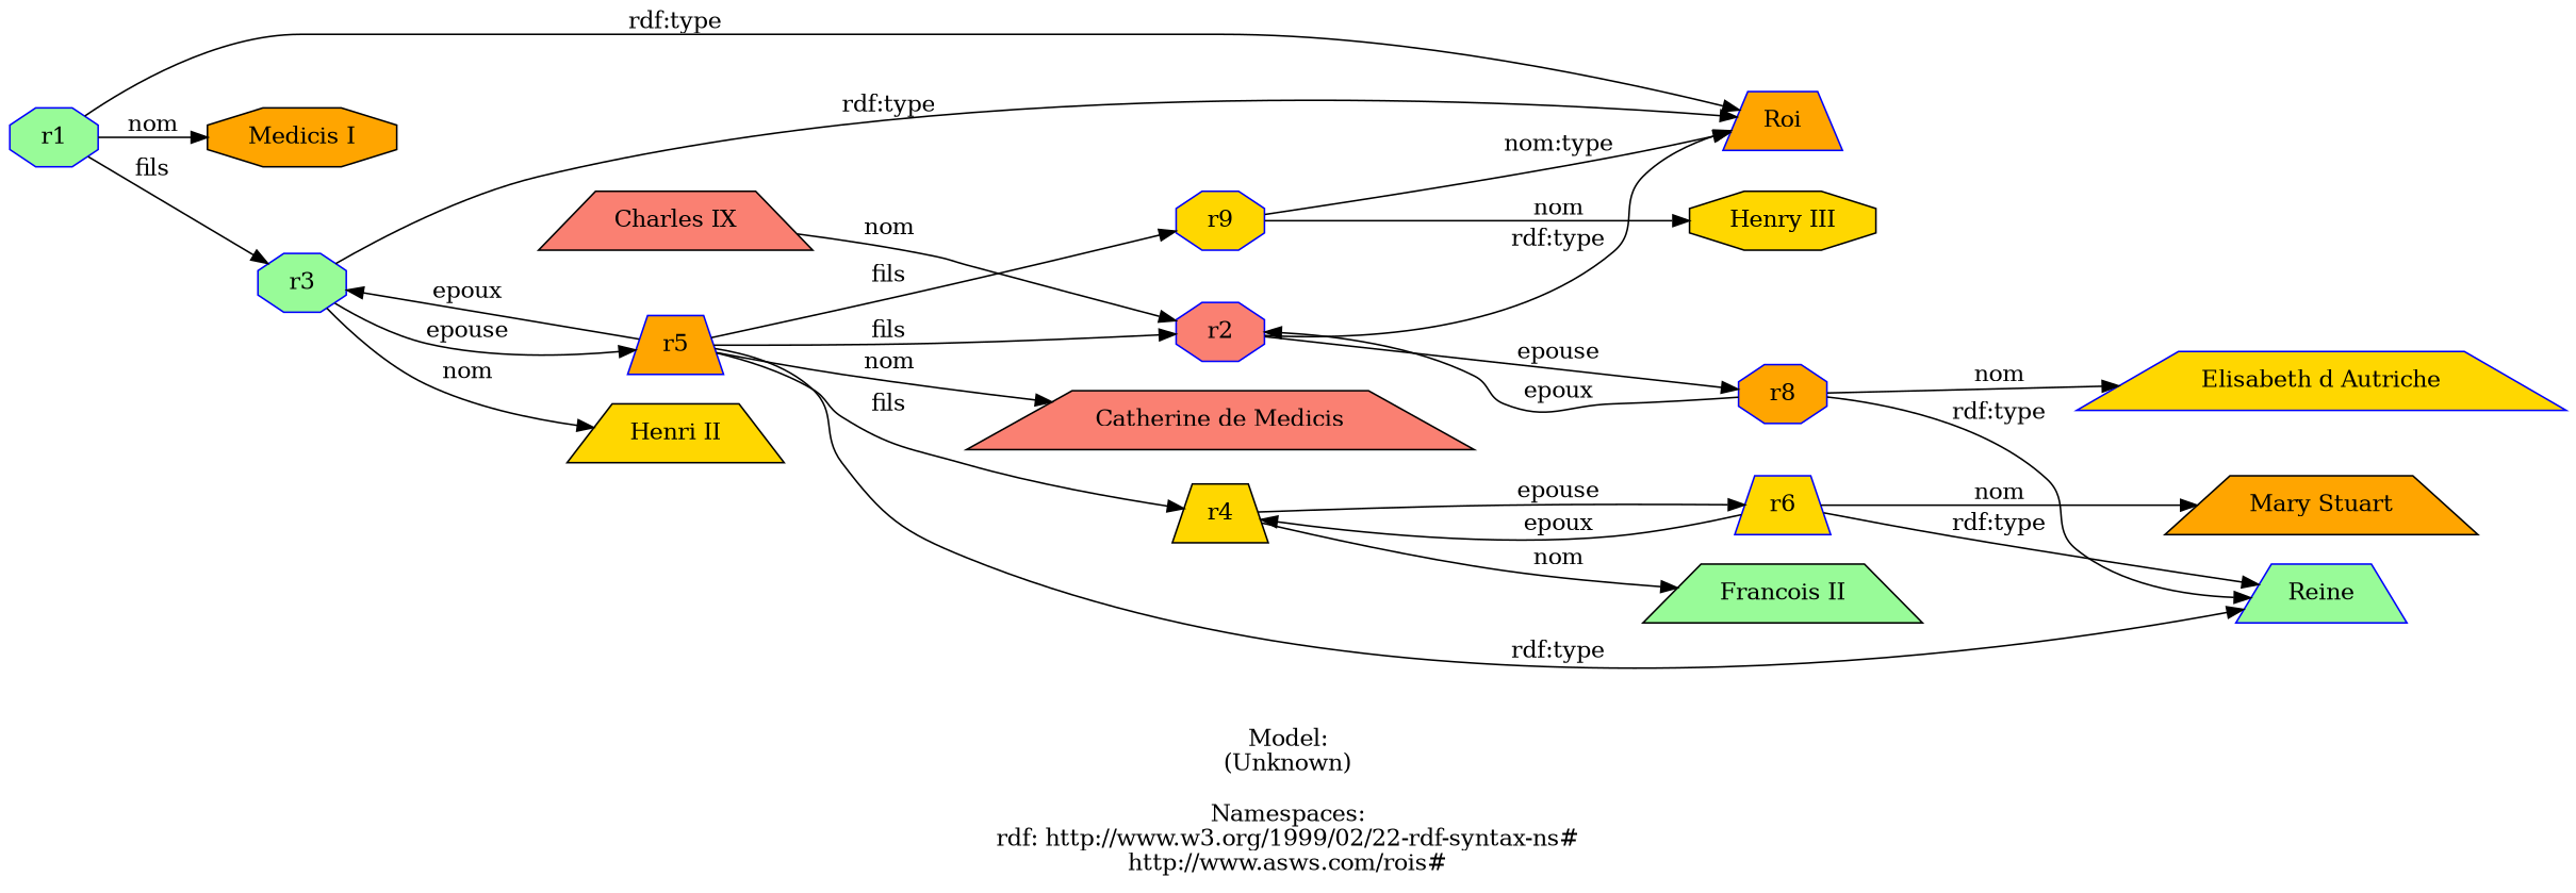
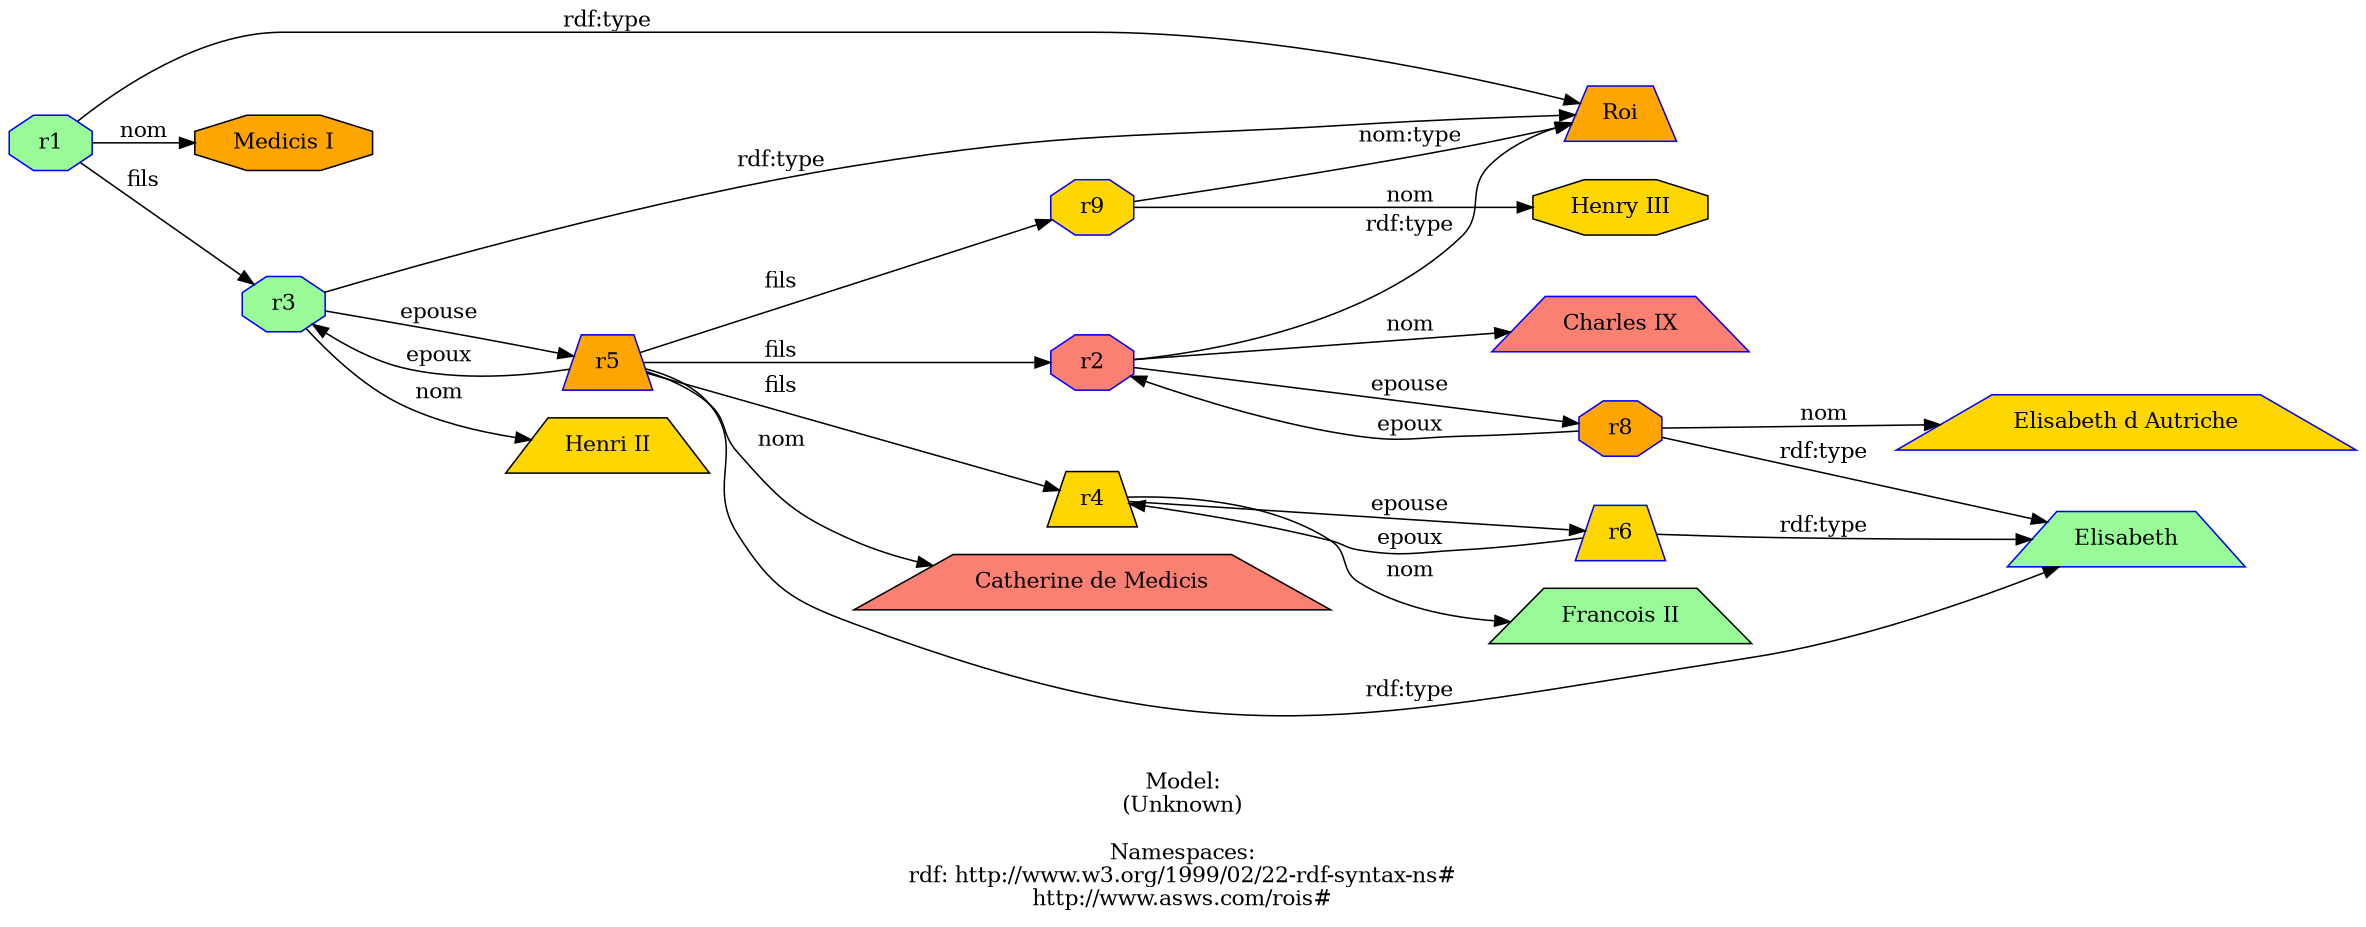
  digraph {
    label="\n\nModel:\n(Unknown)\n\nNamespaces:\nrdf: http://www.w3.org/1999/02/22-rdf-syntax-ns#\nhttp://www.asws.com/rois#\n"
    rankdir=LR
    node [color=blue fillcolor=gold shape=trapezium style=filled]
    n1 [fillcolor=palegreen label=r1 shape=octagon]
    n2 [fillcolor=orange label=Roi]
    n3 [fillcolor=orange label="Medicis I" shape=octagon color=""]
    n4 [fillcolor=palegreen label=r3 shape=octagon]
    n5 [label="Henri II" color=""]
    n6 [fillcolor=orange label=r5]
-   n7 [fillcolor=palegreen label=Reine]
+   n7 [fillcolor=palegreen label=Elisabeth]
    n8 [fillcolor=salmon label="Catherine de Medicis" color=""]
    n9 [color=black label=r4]
    n10 [fillcolor=salmon label=r2 shape=octagon]
    n11 [label=r9 shape=octagon]
    n12 [fillcolor=palegreen label="Francois II" color=""]
    n13 [label=r6]
-   n14 [fillcolor=salmon label="Charles IX" color=""]
+   n14 [fillcolor=salmon label="Charles IX"]
    n15 [fillcolor=orange label=r8 shape=octagon]
    n16 [label="Henry III" shape=octagon color=""]
-   n17 [fillcolor=orange label="Mary Stuart" color=""]
    n18 [label="Elisabeth d Autriche"]
    n1 -> n2 [label="rdf:type"]
    n1 -> n3 [label=nom]
    n1 -> n4 [label=fils]
    n4 -> n2 [label="rdf:type"]
    n4 -> n5 [label=nom]
    n4 -> n6 [label=epouse]
    n6 -> n4 [label=epoux]
    n6 -> n7 [label="rdf:type"]
    n6 -> n8 [label=nom]
    n6 -> n9 [label=fils]
    n6 -> n10 [label=fils]
    n6 -> n11 [label=fils]
    n9 -> n12 [label=nom]
    n9 -> n13 [label=epouse]
    n10 -> n2 [label="rdf:type"]
-   n14 -> n10 [label=nom]
+   n10 -> n14 [label=nom]
    n10 -> n15 [label=epouse]
    n11 -> n2 [label="nom:type"]
    n11 -> n16 [label=nom]
    n13 -> n7 [label="rdf:type"]
    n13 -> n9 [label=epoux]
-   n13 -> n17 [label=nom]
    n15 -> n7 [label="rdf:type"]
    n15 -> n10 [label=epoux]
    n15 -> n18 [label=nom]
  }
